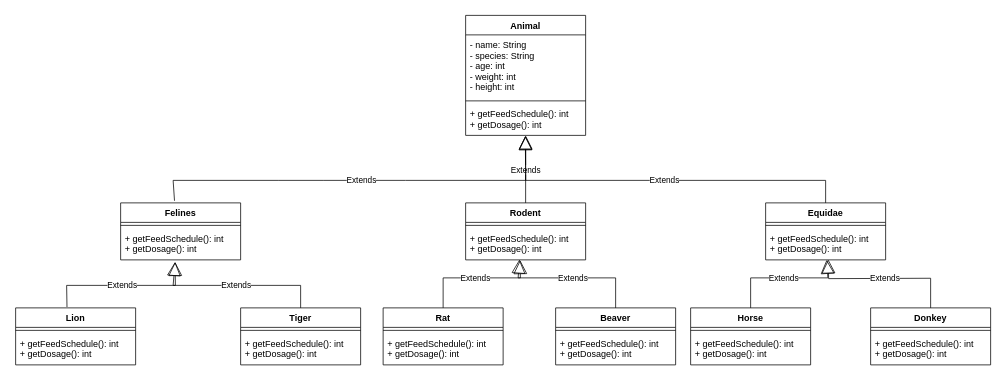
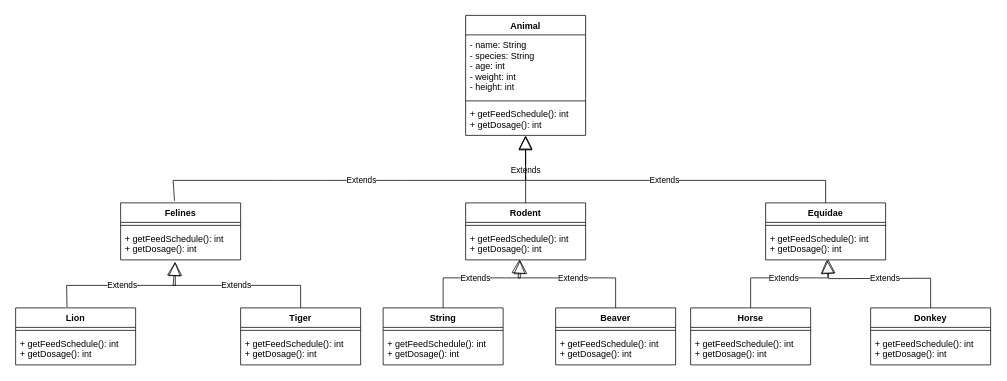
  <mxCell id="0" />
  <mxCell id="1" parent="0" />
  <mxCell id="2" value="Animal" style="swimlane;fontStyle=1;align=center;verticalAlign=top;childLayout=stackLayout;horizontal=1;startSize=26;horizontalStack=0;resizeParent=1;resizeParentMax=0;resizeLast=0;collapsible=1;marginBottom=0;" vertex="1" parent="1"><mxGeometry x="620" y="20" width="160" height="160" as="geometry" /></mxCell>
  <mxCell id="3" value="- name: String&#10;- species: String&#10;- age: int&#10;- weight: int&#10;- height: int" style="text;strokeColor=none;fillColor=none;align=left;verticalAlign=top;spacingLeft=4;spacingRight=4;overflow=hidden;rotatable=0;points=[[0,0.5],[1,0.5]];portConstraint=eastwest;" vertex="1" parent="2"><mxGeometry y="26" width="160" height="84" as="geometry" /></mxCell>
  <mxCell id="4" value="" style="line;strokeWidth=1;fillColor=none;align=left;verticalAlign=middle;spacingTop=-1;spacingLeft=3;spacingRight=3;rotatable=0;labelPosition=right;points=[];portConstraint=eastwest;" vertex="1" parent="2"><mxGeometry y="110" width="160" height="8" as="geometry" /></mxCell>
  <mxCell id="5" value="+ getFeedSchedule(): int&#10;+ getDosage(): int" style="text;strokeColor=none;fillColor=none;align=left;verticalAlign=top;spacingLeft=4;spacingRight=4;overflow=hidden;rotatable=0;points=[[0,0.5],[1,0.5]];portConstraint=eastwest;" vertex="1" parent="2"><mxGeometry y="118" width="160" height="42" as="geometry" /></mxCell>
  <mxCell id="6" value="Felines" style="swimlane;fontStyle=1;align=center;verticalAlign=top;childLayout=stackLayout;horizontal=1;startSize=26;horizontalStack=0;resizeParent=1;resizeParentMax=0;resizeLast=0;collapsible=1;marginBottom=0;" vertex="1" parent="1"><mxGeometry x="160" y="270" width="160" height="76" as="geometry" /></mxCell>
  <mxCell id="7" value="" style="line;strokeWidth=1;fillColor=none;align=left;verticalAlign=middle;spacingTop=-1;spacingLeft=3;spacingRight=3;rotatable=0;labelPosition=right;points=[];portConstraint=eastwest;" vertex="1" parent="6"><mxGeometry y="26" width="160" height="8" as="geometry" /></mxCell>
  <mxCell id="8" value="+ getFeedSchedule(): int&#10;+ getDosage(): int" style="text;strokeColor=none;fillColor=none;align=left;verticalAlign=top;spacingLeft=4;spacingRight=4;overflow=hidden;rotatable=0;points=[[0,0.5],[1,0.5]];portConstraint=eastwest;" vertex="1" parent="6"><mxGeometry y="34" width="160" height="42" as="geometry" /></mxCell>
  <mxCell id="9" value="Rodent" style="swimlane;fontStyle=1;align=center;verticalAlign=top;childLayout=stackLayout;horizontal=1;startSize=26;horizontalStack=0;resizeParent=1;resizeParentMax=0;resizeLast=0;collapsible=1;marginBottom=0;" vertex="1" parent="1"><mxGeometry x="620" y="270" width="160" height="76" as="geometry" /></mxCell>
  <mxCell id="10" value="" style="line;strokeWidth=1;fillColor=none;align=left;verticalAlign=middle;spacingTop=-1;spacingLeft=3;spacingRight=3;rotatable=0;labelPosition=right;points=[];portConstraint=eastwest;" vertex="1" parent="9"><mxGeometry y="26" width="160" height="8" as="geometry" /></mxCell>
  <mxCell id="11" value="+ getFeedSchedule(): int&#10;+ getDosage(): int" style="text;strokeColor=none;fillColor=none;align=left;verticalAlign=top;spacingLeft=4;spacingRight=4;overflow=hidden;rotatable=0;points=[[0,0.5],[1,0.5]];portConstraint=eastwest;" vertex="1" parent="9"><mxGeometry y="34" width="160" height="42" as="geometry" /></mxCell>
  <mxCell id="12" value="Equidae" style="swimlane;fontStyle=1;align=center;verticalAlign=top;childLayout=stackLayout;horizontal=1;startSize=26;horizontalStack=0;resizeParent=1;resizeParentMax=0;resizeLast=0;collapsible=1;marginBottom=0;" vertex="1" parent="1"><mxGeometry x="1020" y="270" width="160" height="76" as="geometry" /></mxCell>
  <mxCell id="13" value="" style="line;strokeWidth=1;fillColor=none;align=left;verticalAlign=middle;spacingTop=-1;spacingLeft=3;spacingRight=3;rotatable=0;labelPosition=right;points=[];portConstraint=eastwest;" vertex="1" parent="12"><mxGeometry y="26" width="160" height="8" as="geometry" /></mxCell>
  <mxCell id="14" value="+ getFeedSchedule(): int&#10;+ getDosage(): int" style="text;strokeColor=none;fillColor=none;align=left;verticalAlign=top;spacingLeft=4;spacingRight=4;overflow=hidden;rotatable=0;points=[[0,0.5],[1,0.5]];portConstraint=eastwest;" vertex="1" parent="12"><mxGeometry y="34" width="160" height="42" as="geometry" /></mxCell>
  <mxCell id="15" value="Extends" style="endArrow=block;endSize=16;endFill=0;html=1;rounded=0;exitX=0.5;exitY=0;exitDx=0;exitDy=0;entryX=0.5;entryY=1.024;entryDx=0;entryDy=0;entryPerimeter=0;" edge="1" parent="1" source="9" target="5"><mxGeometry width="160" relative="1" as="geometry"><mxPoint x="820" y="290" as="sourcePoint" /><mxPoint x="980" y="290" as="targetPoint" /></mxGeometry></mxCell>
  <mxCell id="16" value="Lion" style="swimlane;fontStyle=1;align=center;verticalAlign=top;childLayout=stackLayout;horizontal=1;startSize=26;horizontalStack=0;resizeParent=1;resizeParentMax=0;resizeLast=0;collapsible=1;marginBottom=0;" vertex="1" parent="1"><mxGeometry x="20" y="410" width="160" height="76" as="geometry" /></mxCell>
  <mxCell id="17" value="" style="line;strokeWidth=1;fillColor=none;align=left;verticalAlign=middle;spacingTop=-1;spacingLeft=3;spacingRight=3;rotatable=0;labelPosition=right;points=[];portConstraint=eastwest;" vertex="1" parent="16"><mxGeometry y="26" width="160" height="8" as="geometry" /></mxCell>
  <mxCell id="18" value="+ getFeedSchedule(): int&#10;+ getDosage(): int" style="text;strokeColor=none;fillColor=none;align=left;verticalAlign=top;spacingLeft=4;spacingRight=4;overflow=hidden;rotatable=0;points=[[0,0.5],[1,0.5]];portConstraint=eastwest;" vertex="1" parent="16"><mxGeometry y="34" width="160" height="42" as="geometry" /></mxCell>
  <mxCell id="19" value="Tiger" style="swimlane;fontStyle=1;align=center;verticalAlign=top;childLayout=stackLayout;horizontal=1;startSize=26;horizontalStack=0;resizeParent=1;resizeParentMax=0;resizeLast=0;collapsible=1;marginBottom=0;" vertex="1" parent="1"><mxGeometry x="320" y="410" width="160" height="76" as="geometry" /></mxCell>
  <mxCell id="20" value="" style="line;strokeWidth=1;fillColor=none;align=left;verticalAlign=middle;spacingTop=-1;spacingLeft=3;spacingRight=3;rotatable=0;labelPosition=right;points=[];portConstraint=eastwest;" vertex="1" parent="19"><mxGeometry y="26" width="160" height="8" as="geometry" /></mxCell>
  <mxCell id="21" value="+ getFeedSchedule(): int&#10;+ getDosage(): int" style="text;strokeColor=none;fillColor=none;align=left;verticalAlign=top;spacingLeft=4;spacingRight=4;overflow=hidden;rotatable=0;points=[[0,0.5],[1,0.5]];portConstraint=eastwest;" vertex="1" parent="19"><mxGeometry y="34" width="160" height="42" as="geometry" /></mxCell>
  <mxCell id="22" value="Extends" style="endArrow=block;endSize=16;endFill=0;html=1;rounded=0;exitX=0.449;exitY=-0.037;exitDx=0;exitDy=0;entryX=0.5;entryY=1.024;entryDx=0;entryDy=0;entryPerimeter=0;exitPerimeter=0;" edge="1" parent="1" source="6"><mxGeometry width="160" relative="1" as="geometry"><mxPoint x="699.58" y="270" as="sourcePoint" /><mxPoint x="699.58" y="181.008" as="targetPoint" /><Array as="points"><mxPoint x="230" y="240" /><mxPoint x="370" y="240" /><mxPoint x="430" y="240" /><mxPoint x="540" y="240" /><mxPoint x="700" y="240" /><mxPoint x="700" y="230" /></Array></mxGeometry></mxCell>
  <mxCell id="23" value="Extends" style="endArrow=block;endSize=16;endFill=0;html=1;rounded=0;exitX=0.5;exitY=0;exitDx=0;exitDy=0;" edge="1" parent="1" source="12"><mxGeometry width="160" relative="1" as="geometry"><mxPoint x="890" y="280" as="sourcePoint" /><mxPoint x="700" y="180" as="targetPoint" /><Array as="points"><mxPoint x="1100" y="240" /><mxPoint x="700" y="240" /></Array></mxGeometry></mxCell>
  <mxCell id="24" value="Extends" style="endArrow=block;endSize=16;endFill=0;html=1;rounded=0;exitX=0.428;exitY=-0.015;exitDx=0;exitDy=0;exitPerimeter=0;entryX=0.454;entryY=1.067;entryDx=0;entryDy=0;entryPerimeter=0;" edge="1" parent="1" source="16" target="8"><mxGeometry width="160" relative="1" as="geometry"><mxPoint x="170" y="380" as="sourcePoint" /><mxPoint x="90" y="350" as="targetPoint" /><Array as="points"><mxPoint x="88" y="380" /><mxPoint x="233" y="380" /></Array></mxGeometry></mxCell>
  <mxCell id="25" value="Extends" style="endArrow=block;endSize=16;endFill=0;html=1;rounded=0;exitX=0.5;exitY=0;exitDx=0;exitDy=0;entryX=0.454;entryY=1.067;entryDx=0;entryDy=0;entryPerimeter=0;" edge="1" parent="1" source="19" target="8"><mxGeometry width="160" relative="1" as="geometry"><mxPoint x="170" y="380" as="sourcePoint" /><mxPoint x="330" y="370" as="targetPoint" /><Array as="points"><mxPoint x="400" y="380" /><mxPoint x="230" y="380" /></Array></mxGeometry></mxCell>
- <mxCell id="26" value="Rat" style="swimlane;fontStyle=1;align=center;verticalAlign=top;childLayout=stackLayout;horizontal=1;startSize=26;horizontalStack=0;resizeParent=1;resizeParentMax=0;resizeLast=0;collapsible=1;marginBottom=0;" vertex="1" parent="1"><mxGeometry x="510" y="410" width="160" height="76" as="geometry" /></mxCell>
+ <mxCell id="26" value="String" style="swimlane;fontStyle=1;align=center;verticalAlign=top;childLayout=stackLayout;horizontal=1;startSize=26;horizontalStack=0;resizeParent=1;resizeParentMax=0;resizeLast=0;collapsible=1;marginBottom=0;" vertex="1" parent="1"><mxGeometry x="510" y="410" width="160" height="76" as="geometry" /></mxCell>
  <mxCell id="27" value="" style="line;strokeWidth=1;fillColor=none;align=left;verticalAlign=middle;spacingTop=-1;spacingLeft=3;spacingRight=3;rotatable=0;labelPosition=right;points=[];portConstraint=eastwest;" vertex="1" parent="26"><mxGeometry y="26" width="160" height="8" as="geometry" /></mxCell>
  <mxCell id="28" value="+ getFeedSchedule(): int&#10;+ getDosage(): int" style="text;strokeColor=none;fillColor=none;align=left;verticalAlign=top;spacingLeft=4;spacingRight=4;overflow=hidden;rotatable=0;points=[[0,0.5],[1,0.5]];portConstraint=eastwest;" vertex="1" parent="26"><mxGeometry y="34" width="160" height="42" as="geometry" /></mxCell>
  <mxCell id="29" value="Beaver" style="swimlane;fontStyle=1;align=center;verticalAlign=top;childLayout=stackLayout;horizontal=1;startSize=26;horizontalStack=0;resizeParent=1;resizeParentMax=0;resizeLast=0;collapsible=1;marginBottom=0;" vertex="1" parent="1"><mxGeometry x="740" y="410" width="160" height="76" as="geometry" /></mxCell>
  <mxCell id="30" value="" style="line;strokeWidth=1;fillColor=none;align=left;verticalAlign=middle;spacingTop=-1;spacingLeft=3;spacingRight=3;rotatable=0;labelPosition=right;points=[];portConstraint=eastwest;" vertex="1" parent="29"><mxGeometry y="26" width="160" height="8" as="geometry" /></mxCell>
  <mxCell id="31" value="+ getFeedSchedule(): int&#10;+ getDosage(): int" style="text;strokeColor=none;fillColor=none;align=left;verticalAlign=top;spacingLeft=4;spacingRight=4;overflow=hidden;rotatable=0;points=[[0,0.5],[1,0.5]];portConstraint=eastwest;" vertex="1" parent="29"><mxGeometry y="34" width="160" height="42" as="geometry" /></mxCell>
  <mxCell id="32" value="Extends" style="endArrow=block;endSize=16;endFill=0;html=1;rounded=0;exitX=0.5;exitY=0;exitDx=0;exitDy=0;entryX=0.449;entryY=0.988;entryDx=0;entryDy=0;entryPerimeter=0;" edge="1" parent="1" source="29" target="11"><mxGeometry width="160" relative="1" as="geometry"><mxPoint x="770" y="380" as="sourcePoint" /><mxPoint x="690" y="350" as="targetPoint" /><Array as="points"><mxPoint x="820" y="370" /><mxPoint x="690" y="370" /></Array></mxGeometry></mxCell>
  <mxCell id="33" value="Extends" style="endArrow=block;endSize=16;endFill=0;html=1;rounded=0;exitX=0.5;exitY=0;exitDx=0;exitDy=0;entryX=0.454;entryY=1.008;entryDx=0;entryDy=0;entryPerimeter=0;" edge="1" parent="1" source="26" target="11"><mxGeometry width="160" relative="1" as="geometry"><mxPoint x="770" y="380" as="sourcePoint" /><mxPoint x="590" y="340" as="targetPoint" /><Array as="points"><mxPoint x="590" y="370" /><mxPoint x="693" y="370" /></Array></mxGeometry></mxCell>
  <mxCell id="34" value="Horse" style="swimlane;fontStyle=1;align=center;verticalAlign=top;childLayout=stackLayout;horizontal=1;startSize=26;horizontalStack=0;resizeParent=1;resizeParentMax=0;resizeLast=0;collapsible=1;marginBottom=0;" vertex="1" parent="1"><mxGeometry x="920" y="410" width="160" height="76" as="geometry" /></mxCell>
  <mxCell id="35" value="" style="line;strokeWidth=1;fillColor=none;align=left;verticalAlign=middle;spacingTop=-1;spacingLeft=3;spacingRight=3;rotatable=0;labelPosition=right;points=[];portConstraint=eastwest;" vertex="1" parent="34"><mxGeometry y="26" width="160" height="8" as="geometry" /></mxCell>
  <mxCell id="36" value="+ getFeedSchedule(): int&#10;+ getDosage(): int" style="text;strokeColor=none;fillColor=none;align=left;verticalAlign=top;spacingLeft=4;spacingRight=4;overflow=hidden;rotatable=0;points=[[0,0.5],[1,0.5]];portConstraint=eastwest;" vertex="1" parent="34"><mxGeometry y="34" width="160" height="42" as="geometry" /></mxCell>
  <mxCell id="37" value="Donkey" style="swimlane;fontStyle=1;align=center;verticalAlign=top;childLayout=stackLayout;horizontal=1;startSize=26;horizontalStack=0;resizeParent=1;resizeParentMax=0;resizeLast=0;collapsible=1;marginBottom=0;" vertex="1" parent="1"><mxGeometry x="1160" y="410" width="160" height="76" as="geometry" /></mxCell>
  <mxCell id="38" value="" style="line;strokeWidth=1;fillColor=none;align=left;verticalAlign=middle;spacingTop=-1;spacingLeft=3;spacingRight=3;rotatable=0;labelPosition=right;points=[];portConstraint=eastwest;" vertex="1" parent="37"><mxGeometry y="26" width="160" height="8" as="geometry" /></mxCell>
  <mxCell id="39" value="+ getFeedSchedule(): int&#10;+ getDosage(): int" style="text;strokeColor=none;fillColor=none;align=left;verticalAlign=top;spacingLeft=4;spacingRight=4;overflow=hidden;rotatable=0;points=[[0,0.5],[1,0.5]];portConstraint=eastwest;" vertex="1" parent="37"><mxGeometry y="34" width="160" height="42" as="geometry" /></mxCell>
  <mxCell id="40" value="Extends" style="endArrow=block;endSize=16;endFill=0;html=1;rounded=0;entryX=0.522;entryY=0.988;entryDx=0;entryDy=0;entryPerimeter=0;" edge="1" parent="1" source="37" target="14"><mxGeometry width="160" relative="1" as="geometry"><mxPoint x="1240" y="410.5" as="sourcePoint" /><mxPoint x="1110" y="350" as="targetPoint" /><Array as="points"><mxPoint x="1240" y="370.5" /><mxPoint x="1104" y="371" /></Array></mxGeometry></mxCell>
  <mxCell id="41" value="Extends" style="endArrow=block;endSize=16;endFill=0;html=1;rounded=0;" edge="1" parent="1" source="34" target="14"><mxGeometry width="160" relative="1" as="geometry"><mxPoint x="1000" y="410" as="sourcePoint" /><mxPoint x="1102.64" y="346.336" as="targetPoint" /><Array as="points"><mxPoint x="1000" y="370" /><mxPoint x="1103" y="370" /></Array></mxGeometry></mxCell>
